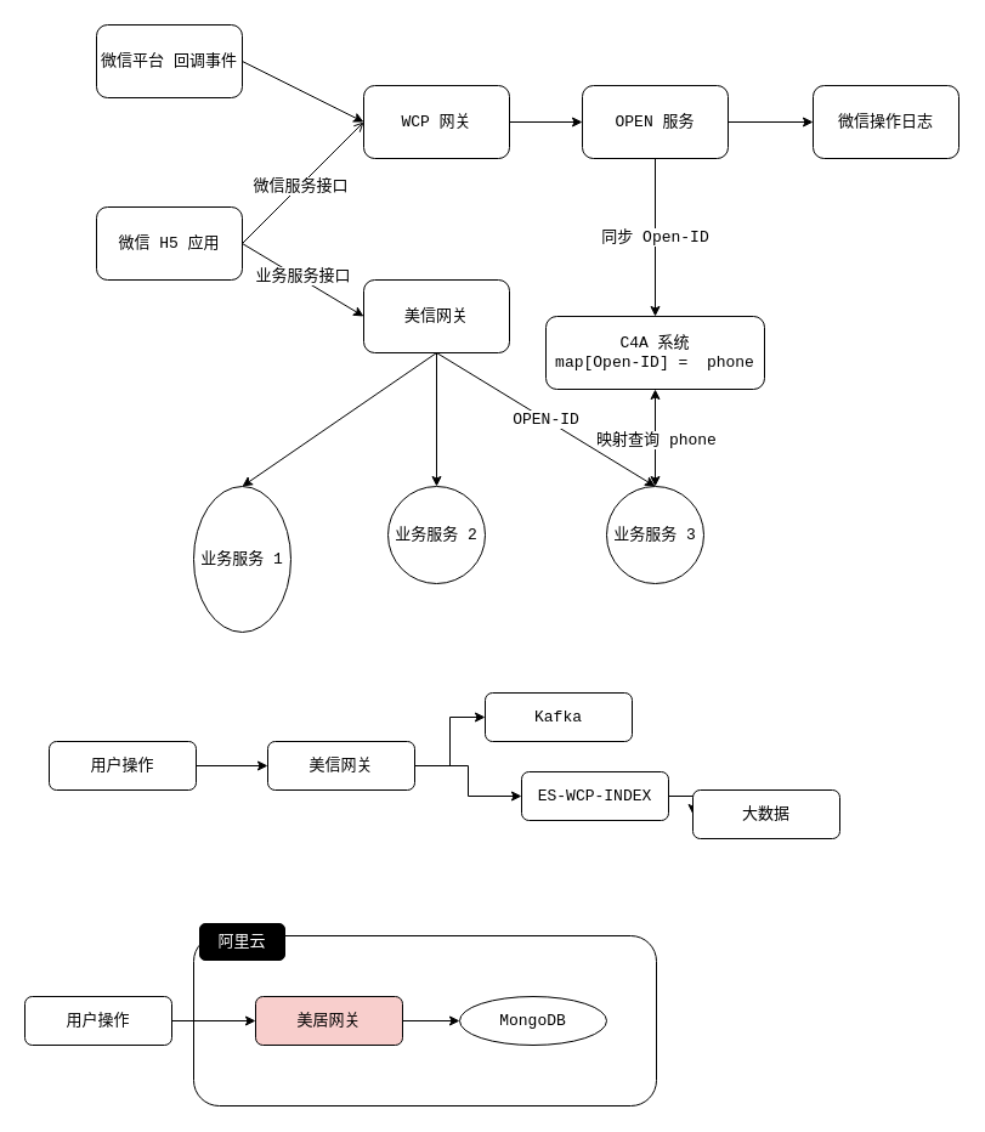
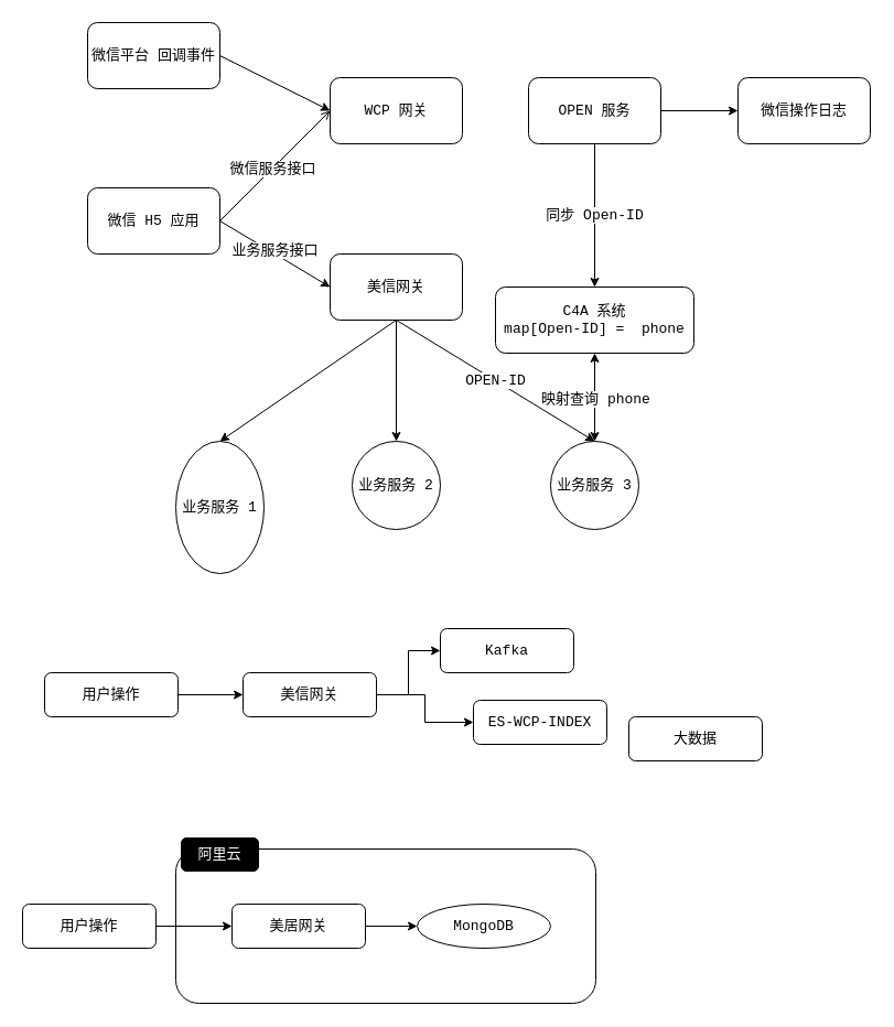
  <mxCell id="0" />
  <mxCell id="1" parent="0" />
  <mxCell id="2" value="微信平台 回调事件" style="rounded=1;whiteSpace=wrap;html=1;fontFamily=Courier New;fontSize=13;" vertex="1" parent="1"><mxGeometry x="79" y="20" width="120" height="60" as="geometry" /></mxCell>
  <mxCell id="3" value="OPEN 服务" style="rounded=1;whiteSpace=wrap;html=1;fontFamily=Courier New;fontSize=13;" vertex="1" parent="1"><mxGeometry x="479" y="70" width="120" height="60" as="geometry" /></mxCell>
- <mxCell id="4" style="edgeStyle=orthogonalEdgeStyle;rounded=0;orthogonalLoop=1;jettySize=auto;html=1;exitX=1;exitY=0.5;exitDx=0;exitDy=0;entryX=0;entryY=0.5;entryDx=0;entryDy=0;fontFamily=Courier New;fontSize=13;" edge="1" parent="1" source="5" target="3"><mxGeometry relative="1" as="geometry" /></mxCell>
  <mxCell id="5" value="WCP 网关" style="rounded=1;whiteSpace=wrap;html=1;fontFamily=Courier New;fontSize=13;" vertex="1" parent="1"><mxGeometry x="299" y="70" width="120" height="60" as="geometry" /></mxCell>
  <mxCell id="6" value="美信网关" style="rounded=1;whiteSpace=wrap;html=1;fontFamily=Courier New;fontSize=13;" vertex="1" parent="1"><mxGeometry x="299" y="230" width="120" height="60" as="geometry" /></mxCell>
  <mxCell id="7" value="业务服务 1" style="ellipse;whiteSpace=wrap;html=1;aspect=fixed;fontFamily=Courier New;fontSize=13;" vertex="1" parent="1"><mxGeometry x="159" y="400" width="80" height="120" as="geometry" /></mxCell>
  <mxCell id="8" value="业务服务 2" style="ellipse;whiteSpace=wrap;html=1;aspect=fixed;fontFamily=Courier New;fontSize=13;" vertex="1" parent="1"><mxGeometry x="319" y="400" width="80" height="80" as="geometry" /></mxCell>
  <mxCell id="9" value="" style="endArrow=classic;html=1;rounded=0;fontFamily=Courier New;entryX=0.5;entryY=0;entryDx=0;entryDy=0;fontSize=13;exitX=0.5;exitY=1;exitDx=0;exitDy=0;" edge="1" parent="1" source="6" target="7"><mxGeometry width="50" height="50" relative="1" as="geometry"><mxPoint x="409" y="380" as="sourcePoint" /><mxPoint x="219" y="350" as="targetPoint" /></mxGeometry></mxCell>
  <mxCell id="10" value="" style="endArrow=classic;html=1;rounded=0;fontFamily=Courier New;entryX=0.5;entryY=0;entryDx=0;entryDy=0;fontSize=13;" edge="1" parent="1" target="8"><mxGeometry width="50" height="50" relative="1" as="geometry"><mxPoint x="359" y="290" as="sourcePoint" /><mxPoint x="229" y="330" as="targetPoint" /></mxGeometry></mxCell>
  <mxCell id="11" value="微信 H5 应用" style="rounded=1;whiteSpace=wrap;html=1;fontFamily=Courier New;fontSize=13;" vertex="1" parent="1"><mxGeometry x="79" y="170" width="120" height="60" as="geometry" /></mxCell>
  <mxCell id="12" value="" style="endArrow=open;html=1;rounded=0;fontFamily=Courier New;exitX=1;exitY=0.5;exitDx=0;exitDy=0;entryX=0;entryY=0.5;entryDx=0;entryDy=0;fontSize=13;" edge="1" parent="1" source="11" target="5"><mxGeometry width="50" height="50" relative="1" as="geometry"><mxPoint x="319" y="260" as="sourcePoint" /><mxPoint x="279" y="130" as="targetPoint" /></mxGeometry></mxCell>
  <mxCell id="13" value="微信服务接口" style="edgeLabel;html=1;align=center;verticalAlign=middle;resizable=0;points=[];fontFamily=Courier New;fontSize=13;" vertex="1" connectable="0" parent="12"><mxGeometry x="-0.059" relative="1" as="geometry"><mxPoint as="offset" /></mxGeometry></mxCell>
  <mxCell id="14" value="" style="endArrow=classic;html=1;rounded=0;fontFamily=Courier New;exitX=1;exitY=0.5;exitDx=0;exitDy=0;fontSize=13;" edge="1" parent="1" source="2"><mxGeometry width="50" height="50" relative="1" as="geometry"><mxPoint x="219" y="120" as="sourcePoint" /><mxPoint x="299" y="100" as="targetPoint" /></mxGeometry></mxCell>
  <mxCell id="15" value="" style="endArrow=classic;html=1;rounded=0;fontFamily=Courier New;exitX=1;exitY=0.5;exitDx=0;exitDy=0;entryX=0;entryY=0.5;entryDx=0;entryDy=0;fontSize=13;" edge="1" parent="1" source="11" target="6"><mxGeometry width="50" height="50" relative="1" as="geometry"><mxPoint x="309" y="280" as="sourcePoint" /><mxPoint x="359" y="230" as="targetPoint" /></mxGeometry></mxCell>
  <mxCell id="16" value="业务服务接口" style="edgeLabel;html=1;align=center;verticalAlign=middle;resizable=0;points=[];fontFamily=Courier New;fontSize=13;" vertex="1" connectable="0" parent="15"><mxGeometry x="-0.237" y="-5" relative="1" as="geometry"><mxPoint x="14" as="offset" /></mxGeometry></mxCell>
  <mxCell id="17" value="微信操作日志" style="rounded=1;whiteSpace=wrap;html=1;fontFamily=Courier New;fontSize=13;" vertex="1" parent="1"><mxGeometry x="669" y="70" width="120" height="60" as="geometry" /></mxCell>
  <mxCell id="18" value="" style="endArrow=classic;html=1;rounded=0;fontFamily=Courier New;fontSize=13;exitX=1;exitY=0.5;exitDx=0;exitDy=0;entryX=0;entryY=0.5;entryDx=0;entryDy=0;" edge="1" parent="1" source="3" target="17"><mxGeometry width="50" height="50" relative="1" as="geometry"><mxPoint x="729" y="260" as="sourcePoint" /><mxPoint x="779" y="210" as="targetPoint" /></mxGeometry></mxCell>
  <mxCell id="19" value="&lt;div&gt;C4A 系统&lt;/div&gt;&lt;div&gt;map[Open-ID] =&amp;nbsp; phone&lt;/div&gt;" style="rounded=1;whiteSpace=wrap;html=1;fontFamily=Courier New;fontSize=13;" vertex="1" parent="1"><mxGeometry x="449" y="260" width="180" height="60" as="geometry" /></mxCell>
  <mxCell id="20" value="同步 Open-ID" style="endArrow=classic;html=1;rounded=0;fontFamily=Courier New;fontSize=13;entryX=0.5;entryY=0;entryDx=0;entryDy=0;exitX=0.5;exitY=1;exitDx=0;exitDy=0;" edge="1" parent="1" source="3" target="19"><mxGeometry width="50" height="50" relative="1" as="geometry"><mxPoint x="529" y="130" as="sourcePoint" /><mxPoint x="529" y="30" as="targetPoint" /></mxGeometry></mxCell>
  <mxCell id="21" value="业务服务 3" style="ellipse;whiteSpace=wrap;html=1;aspect=fixed;fontFamily=Courier New;fontSize=13;" vertex="1" parent="1"><mxGeometry x="499" y="400" width="80" height="80" as="geometry" /></mxCell>
  <mxCell id="22" value="OPEN-ID" style="endArrow=classic;html=1;rounded=0;fontFamily=Courier New;fontSize=13;exitX=0.5;exitY=1;exitDx=0;exitDy=0;entryX=0.5;entryY=0;entryDx=0;entryDy=0;" edge="1" parent="1" source="6" target="21"><mxGeometry width="50" height="50" relative="1" as="geometry"><mxPoint x="409" y="380" as="sourcePoint" /><mxPoint x="709" y="440" as="targetPoint" /></mxGeometry></mxCell>
  <mxCell id="23" value="" style="endArrow=classic;startArrow=classic;html=1;rounded=0;fontFamily=Courier New;fontSize=13;entryX=0.5;entryY=1;entryDx=0;entryDy=0;exitX=0.5;exitY=0;exitDx=0;exitDy=0;" edge="1" parent="1" source="21" target="19"><mxGeometry width="50" height="50" relative="1" as="geometry"><mxPoint x="499" y="380" as="sourcePoint" /><mxPoint x="549" y="330" as="targetPoint" /></mxGeometry></mxCell>
  <mxCell id="24" value="映射查询 phone" style="edgeLabel;html=1;align=center;verticalAlign=middle;resizable=0;points=[];fontSize=13;fontFamily=Courier New;" vertex="1" connectable="0" parent="23"><mxGeometry x="-0.033" relative="1" as="geometry"><mxPoint as="offset" /></mxGeometry></mxCell>
  <mxCell id="25" style="edgeStyle=orthogonalEdgeStyle;rounded=0;orthogonalLoop=1;jettySize=auto;html=1;exitX=1;exitY=0.5;exitDx=0;exitDy=0;entryX=0;entryY=0.5;entryDx=0;entryDy=0;fontFamily=Courier New;fontSize=13;" edge="1" parent="1" source="27" target="30"><mxGeometry relative="1" as="geometry" /></mxCell>
  <mxCell id="26" style="edgeStyle=orthogonalEdgeStyle;rounded=0;orthogonalLoop=1;jettySize=auto;html=1;exitX=1;exitY=0.5;exitDx=0;exitDy=0;entryX=0;entryY=0.5;entryDx=0;entryDy=0;fontFamily=Courier New;fontSize=13;" edge="1" parent="1" source="27" target="32"><mxGeometry relative="1" as="geometry" /></mxCell>
  <mxCell id="27" value="美信网关" style="rounded=1;whiteSpace=wrap;html=1;fontFamily=Courier New;fontSize=13;" vertex="1" parent="1"><mxGeometry x="220" y="610" width="121" height="40" as="geometry" /></mxCell>
  <mxCell id="28" value="用户操作" style="rounded=1;whiteSpace=wrap;html=1;fontFamily=Courier New;fontSize=13;" vertex="1" parent="1"><mxGeometry x="40" y="610" width="121" height="40" as="geometry" /></mxCell>
  <mxCell id="29" value="" style="endArrow=classic;html=1;rounded=0;fontFamily=Courier New;fontSize=13;exitX=1;exitY=0.5;exitDx=0;exitDy=0;entryX=0;entryY=0.5;entryDx=0;entryDy=0;" edge="1" parent="1" source="28" target="27"><mxGeometry width="50" height="50" relative="1" as="geometry"><mxPoint x="150" y="570" as="sourcePoint" /><mxPoint x="200" y="520" as="targetPoint" /></mxGeometry></mxCell>
  <mxCell id="30" value="Kafka" style="rounded=1;whiteSpace=wrap;html=1;fontFamily=Courier New;fontSize=13;" vertex="1" parent="1"><mxGeometry x="399" y="570" width="121" height="40" as="geometry" /></mxCell>
- <mxCell id="31" style="edgeStyle=orthogonalEdgeStyle;rounded=0;orthogonalLoop=1;jettySize=auto;html=1;exitX=1;exitY=0.5;exitDx=0;exitDy=0;fontFamily=Courier New;fontSize=13;" edge="1" parent="1" source="32" target="33"><mxGeometry relative="1" as="geometry" /></mxCell>
  <mxCell id="32" value="ES-WCP-INDEX" style="rounded=1;whiteSpace=wrap;html=1;fontFamily=Courier New;fontSize=13;" vertex="1" parent="1"><mxGeometry x="429" y="635" width="121" height="40" as="geometry" /></mxCell>
  <mxCell id="33" value="大数据" style="rounded=1;whiteSpace=wrap;html=1;fontFamily=Courier New;fontSize=13;" vertex="1" parent="1"><mxGeometry x="570" y="650" width="121" height="40" as="geometry" /></mxCell>
  <mxCell id="34" style="edgeStyle=orthogonalEdgeStyle;rounded=0;orthogonalLoop=1;jettySize=auto;html=1;exitX=1;exitY=0.5;exitDx=0;exitDy=0;entryX=0;entryY=0.5;entryDx=0;entryDy=0;fontFamily=Courier New;fontSize=13;" edge="1" parent="1" source="37" target="38"><mxGeometry relative="1" as="geometry" /></mxCell>
  <mxCell id="35" value="" style="rounded=1;whiteSpace=wrap;html=1;fontFamily=Courier New;fontSize=13;" vertex="1" parent="1"><mxGeometry x="159" y="770" width="381" height="140" as="geometry" /></mxCell>
  <mxCell id="36" style="edgeStyle=orthogonalEdgeStyle;rounded=0;orthogonalLoop=1;jettySize=auto;html=1;exitX=1;exitY=0.5;exitDx=0;exitDy=0;fontFamily=Courier New;fontSize=13;fontColor=#FFFFFF;" edge="1" parent="1" source="37" target="38"><mxGeometry relative="1" as="geometry" /></mxCell>
- <mxCell id="37" value="美居网关" style="rounded=1;whiteSpace=wrap;html=1;fontFamily=Courier New;fontSize=13;fillColor=#f8cecc;" vertex="1" parent="1"><mxGeometry x="210" y="820" width="121" height="40" as="geometry" /></mxCell>
+ <mxCell id="37" value="美居网关" style="rounded=1;whiteSpace=wrap;html=1;fontFamily=Courier New;fontSize=13;" vertex="1" parent="1"><mxGeometry x="210" y="820" width="121" height="40" as="geometry" /></mxCell>
  <mxCell id="38" value="MongoDB" style="ellipse;whiteSpace=wrap;html=1;fontFamily=Courier New;fontSize=13;" vertex="1" parent="1"><mxGeometry x="378" y="820" width="121" height="40" as="geometry" /></mxCell>
  <mxCell id="39" value="阿里云" style="rounded=1;whiteSpace=wrap;html=1;fontFamily=Courier New;fontSize=13;fillColor=#000000;fontColor=#FFFFFF;" vertex="1" parent="1"><mxGeometry x="164" y="760" width="70" height="30" as="geometry" /></mxCell>
  <mxCell id="40" style="edgeStyle=orthogonalEdgeStyle;rounded=0;orthogonalLoop=1;jettySize=auto;html=1;exitX=1;exitY=0.5;exitDx=0;exitDy=0;entryX=0;entryY=0.5;entryDx=0;entryDy=0;fontFamily=Courier New;fontSize=13;fontColor=#FFFFFF;" edge="1" parent="1" source="41" target="37"><mxGeometry relative="1" as="geometry" /></mxCell>
  <mxCell id="41" value="用户操作" style="rounded=1;whiteSpace=wrap;html=1;fontFamily=Courier New;fontSize=13;" vertex="1" parent="1"><mxGeometry y="820" width="121" height="40" as="geometry" x="20" /></mxCell>
